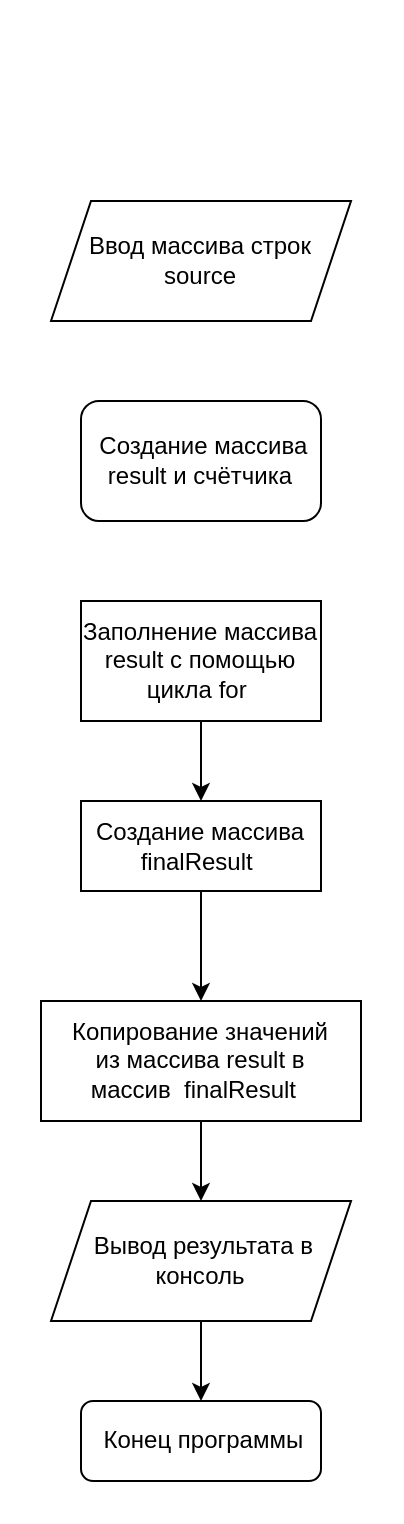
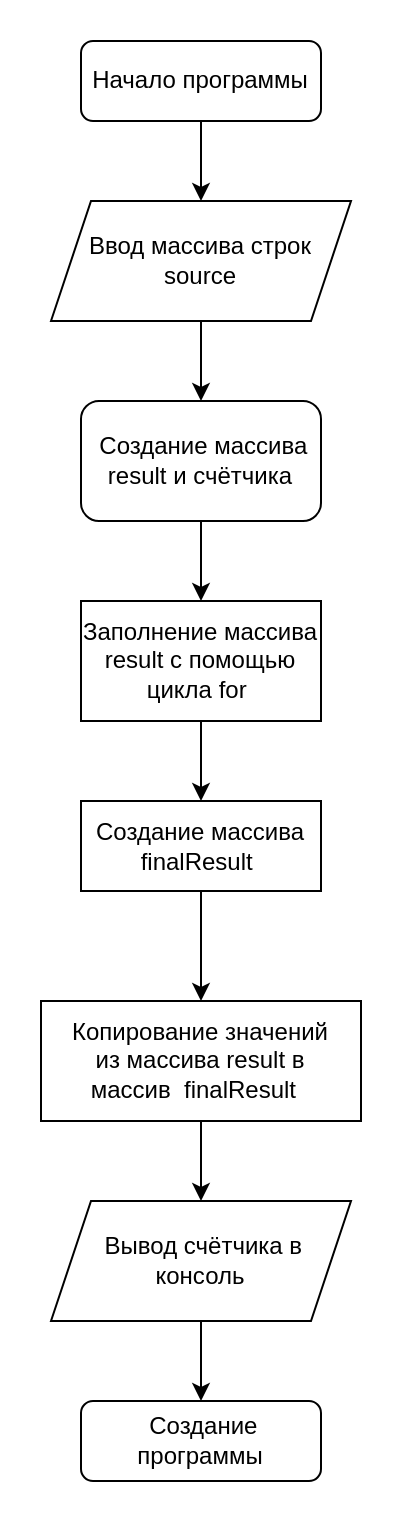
  <mxCell id="0" />
  <mxCell id="1" parent="0" />
+ <mxCell id="2" style="edgeStyle=orthogonalEdgeStyle;rounded=0;orthogonalLoop=1;jettySize=auto;html=1;exitX=0.5;exitY=1;exitDx=0;exitDy=0;entryX=0.5;entryY=0;entryDx=0;entryDy=0;" edge="1" parent="1" source="3" target="5"><mxGeometry relative="1" as="geometry" /></mxCell>
+ <mxCell id="3" value="Начало программы" style="rounded=1;whiteSpace=wrap;html=1;" vertex="1" parent="1"><mxGeometry x="40" y="20" width="120" height="40" as="geometry" /></mxCell>
+ <mxCell id="4" style="edgeStyle=orthogonalEdgeStyle;rounded=0;orthogonalLoop=1;jettySize=auto;html=1;entryX=0.5;entryY=0;entryDx=0;entryDy=0;" edge="1" parent="1" source="5" target="12"><mxGeometry relative="1" as="geometry" /></mxCell>
  <mxCell id="5" value="Ввод массива строк source" style="shape=parallelogram;perimeter=parallelogramPerimeter;whiteSpace=wrap;html=1;fixedSize=1;" vertex="1" parent="1"><mxGeometry x="25" y="100" width="150" height="60" as="geometry" /></mxCell>
  <mxCell id="6" style="edgeStyle=orthogonalEdgeStyle;rounded=0;orthogonalLoop=1;jettySize=auto;html=1;" edge="1" parent="1" source="7" target="14"><mxGeometry relative="1" as="geometry"><mxPoint x="100" y="380" as="targetPoint" /></mxGeometry></mxCell>
  <mxCell id="7" value="Заполнение массива result&lt;span style=&quot;border-color: var(--border-color); text-align: left;&quot;&gt;&amp;nbsp;с помощью цикла for&amp;nbsp;&lt;/span&gt;" style="rounded=0;whiteSpace=wrap;html=1;" vertex="1" parent="1"><mxGeometry x="40" y="300" width="120" height="60" as="geometry" /></mxCell>
  <mxCell id="8" style="edgeStyle=orthogonalEdgeStyle;rounded=0;orthogonalLoop=1;jettySize=auto;html=1;entryX=0.5;entryY=0;entryDx=0;entryDy=0;" edge="1" parent="1" source="9" target="16"><mxGeometry relative="1" as="geometry" /></mxCell>
  <mxCell id="9" value="Копирование значений из&lt;span style=&quot;text-align: left;&quot;&gt;&amp;nbsp;массива result в массив&amp;nbsp;&lt;/span&gt;&lt;span style=&quot;text-align: left;&quot;&gt;&amp;nbsp;finalResult&amp;nbsp;&amp;nbsp;&lt;/span&gt;" style="rounded=0;whiteSpace=wrap;html=1;" vertex="1" parent="1"><mxGeometry x="20" y="500" width="160" height="60" as="geometry" /></mxCell>
- <mxCell id="10" value="&amp;nbsp;&lt;span style=&quot;text-align: left;&quot;&gt;Конец программы&lt;/span&gt;" style="rounded=1;whiteSpace=wrap;html=1;" vertex="1" parent="1"><mxGeometry x="40" y="700" width="120" height="40" as="geometry" /></mxCell>
+ <mxCell id="10" value="&amp;nbsp;&lt;span style=&quot;text-align: left;&quot;&gt;Создание программы&lt;/span&gt;" style="rounded=1;whiteSpace=wrap;html=1;" vertex="1" parent="1"><mxGeometry x="40" y="700" width="120" height="40" as="geometry" /></mxCell>
+ <mxCell id="11" style="edgeStyle=orthogonalEdgeStyle;rounded=0;orthogonalLoop=1;jettySize=auto;html=1;entryX=0.5;entryY=0;entryDx=0;entryDy=0;" edge="1" parent="1" source="12" target="7"><mxGeometry relative="1" as="geometry" /></mxCell>
  <mxCell id="12" value="&amp;nbsp;&lt;span style=&quot;text-align: left;&quot;&gt;Создание массива result и счётчика&lt;/span&gt;" style="whiteSpace=wrap;html=1;rounded=1;" vertex="1" parent="1"><mxGeometry x="40" y="200" width="120" height="60" as="geometry" /></mxCell>
  <mxCell id="13" style="edgeStyle=orthogonalEdgeStyle;rounded=0;orthogonalLoop=1;jettySize=auto;html=1;entryX=0.5;entryY=0;entryDx=0;entryDy=0;" edge="1" parent="1" source="14" target="9"><mxGeometry relative="1" as="geometry" /></mxCell>
  <mxCell id="14" value="Создание массива finalResult&amp;nbsp;" style="rounded=0;whiteSpace=wrap;html=1;" vertex="1" parent="1"><mxGeometry x="40" y="400" width="120" height="45" as="geometry" /></mxCell>
  <mxCell id="15" style="edgeStyle=orthogonalEdgeStyle;rounded=0;orthogonalLoop=1;jettySize=auto;html=1;entryX=0.5;entryY=0;entryDx=0;entryDy=0;" edge="1" parent="1" source="16" target="10"><mxGeometry relative="1" as="geometry" /></mxCell>
- <mxCell id="16" value="&amp;nbsp;Вывод результата в консоль" style="shape=parallelogram;perimeter=parallelogramPerimeter;whiteSpace=wrap;html=1;fixedSize=1;" vertex="1" parent="1"><mxGeometry x="25" y="600" width="150" height="60" as="geometry" /></mxCell>
+ <mxCell id="16" value="&amp;nbsp;Вывод счётчика в консоль" style="shape=parallelogram;perimeter=parallelogramPerimeter;whiteSpace=wrap;html=1;fixedSize=1;" vertex="1" parent="1"><mxGeometry x="25" y="600" width="150" height="60" as="geometry" /></mxCell>
